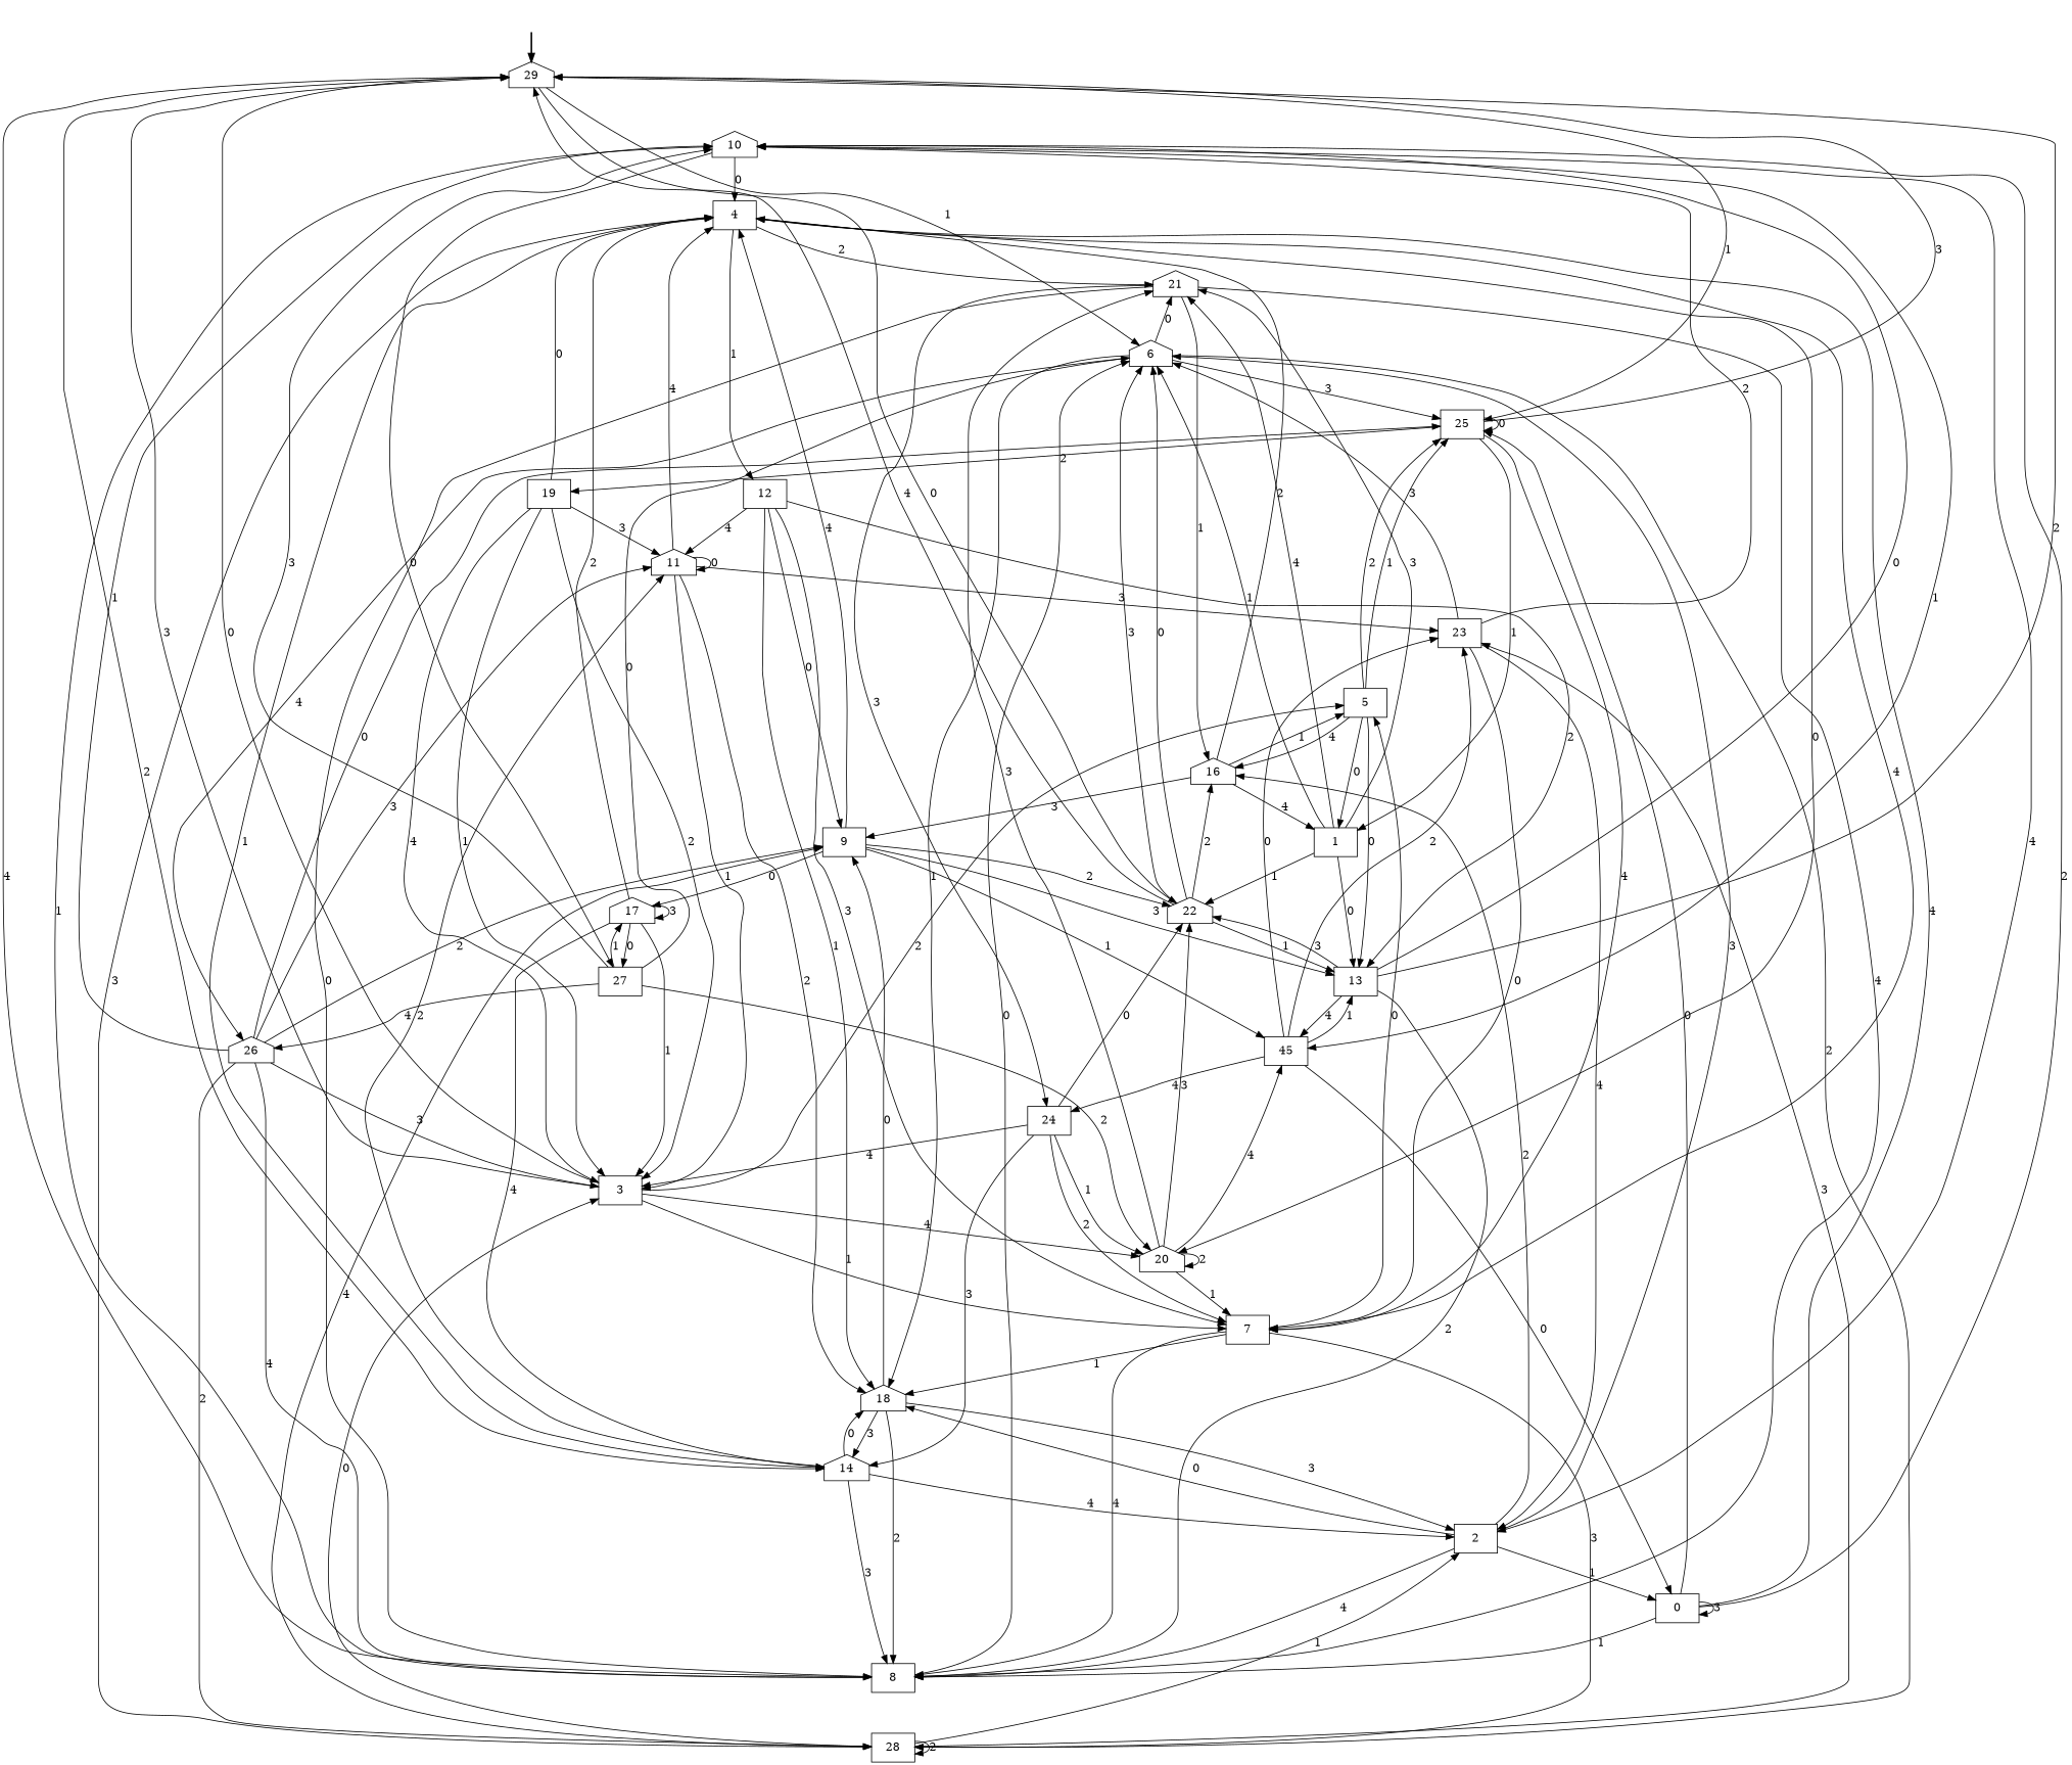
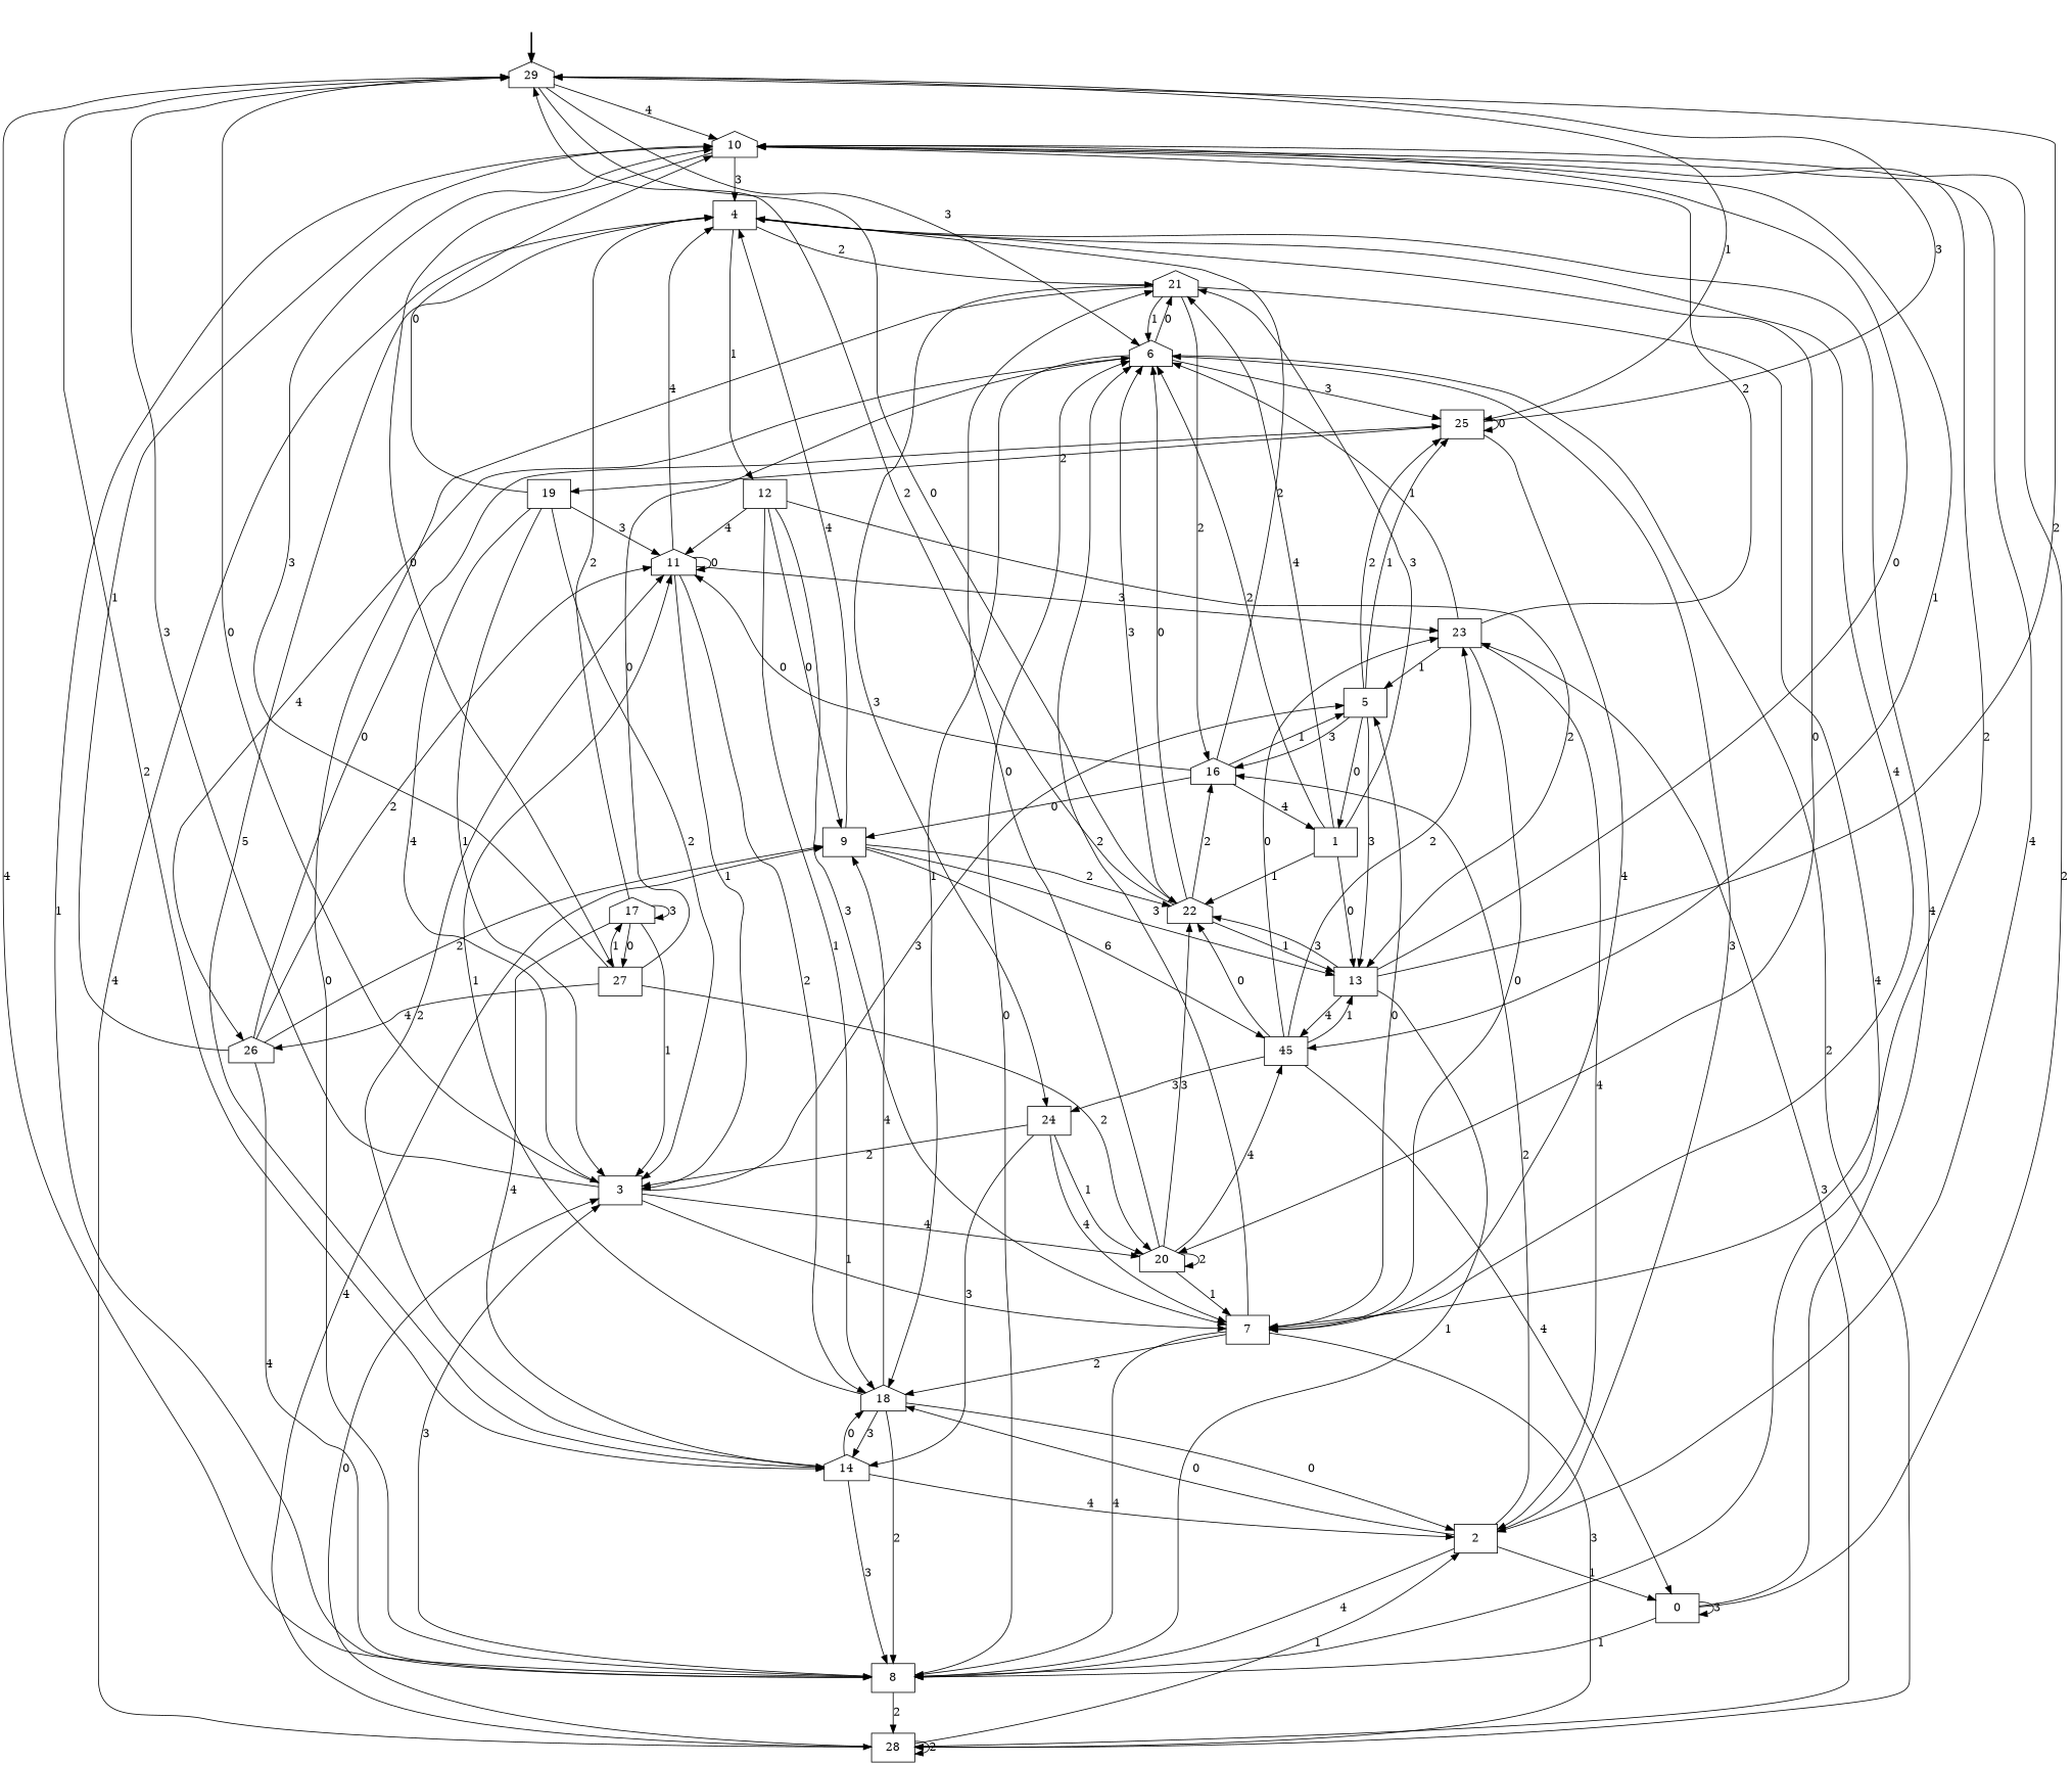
  digraph {
    node [shape=box]
    fake [style=invisible shape=""]
    29 [root=true shape=house]
    10 [shape=house]
    25
    6 [shape=house]
    22 [shape=house]
    14 [shape=house]
    0
    4
    8
    21 [shape=house]
    7
    20 [shape=house]
    12
    28
    3
    2
    n18 [label=45]
    27
    1
    19
    13
    18 [shape=house]
    26 [shape=house]
    16 [shape=house]
    24
    5
    9
    11 [shape=house]
    23
    17 [shape=house]
    fake -> 29 [style=bold]
+   29 -> 10 [label=4]
    29 -> 25 [label=1]
-   29 -> 6 [label=1]
+   29 -> 6 [label=3]
    29 -> 22 [label=0]
    29 -> 14 [label=2]
-   10 -> 4 [label=0]
+   10 -> 4 [label=3]
+   10 -> 7 [label=2]
    10 -> 2 [label=4]
    10 -> n18 [label=1]
    10 -> 27 [label=0]
    25 -> 29 [label=3]
    25 -> 25 [label=0]
    25 -> 7 [label=4]
-   25 -> 1 [label=1]
    25 -> 19 [label=2]
    6 -> 25 [label=3]
    6 -> 21 [label=0]
    6 -> 28 [label=2]
    6 -> 18 [label=1]
    6 -> 26 [label=4]
-   22 -> 29 [label=4]
+   22 -> 29 [label=2]
    22 -> 6 [label=3]
    22 -> 6 [label=0]
    22 -> 13 [label=1]
    22 -> 16 [label=2]
-   14 -> 4 [label=1]
+   14 -> 4 [label=5]
    14 -> 8 [label=3]
    14 -> 2 [label=4]
    14 -> 18 [label=0]
    14 -> 11 [label=2]
    0 -> 10 [label=2]
-   0 -> 25 [label=0]
    0 -> 0 [label=3]
    0 -> 4 [label=4]
    0 -> 8 [label=1]
    4 -> 21 [label=2]
    4 -> 7 [label=4]
    4 -> 20 [label=0]
    4 -> 12 [label=1]
-   4 -> 28 [label=3]
+   4 -> 28 [label=4]
    8 -> 29 [label=4]
    8 -> 10 [label=1]
    8 -> 6 [label=0]
-   26 -> 28 [label=2]
-   26 -> 3 [label=3]
+   8 -> 28 [label=2]
+   8 -> 3 [label=3]
+   21 -> 6 [label=1]
    21 -> 8 [label=0]
    21 -> 8 [label=4]
-   21 -> 16 [label=1]
+   21 -> 16 [label=2]
    21 -> 24 [label=3]
+   7 -> 6 [label=2]
    7 -> 8 [label=4]
    7 -> 28 [label=3]
-   7 -> 18 [label=1]
+   7 -> 18 [label=2]
    7 -> 5 [label=0]
    20 -> 22 [label=3]
-   20 -> 21 [label=3]
+   20 -> 21 [label=0]
    20 -> 7 [label=1]
    20 -> 20 [label=2]
    20 -> n18 [label=4]
    12 -> 7 [label=3]
    12 -> 13 [label=2]
    12 -> 18 [label=1]
    12 -> 9 [label=0]
    12 -> 11 [label=4]
    28 -> 28 [label=2]
    28 -> 3 [label=0]
    28 -> 2 [label=1]
    28 -> 9 [label=4]
    28 -> 23 [label=3]
    3 -> 29 [label=3]
    3 -> 29 [label=0]
    3 -> 7 [label=1]
    3 -> 20 [label=4]
-   3 -> 5 [label=2]
+   3 -> 5 [label=3]
    2 -> 6 [label=3]
    2 -> 0 [label=1]
    2 -> 8 [label=4]
    2 -> 18 [label=0]
    2 -> 16 [label=2]
-   n18 -> 0 [label=0]
+   n18 -> 0 [label=4]
    n18 -> 13 [label=1]
-   n18 -> 24 [label=4]
+   n18 -> 24 [label=3]
    n18 -> 23 [label=2]
    n18 -> 23 [label=0]
    27 -> 10 [label=3]
    27 -> 6 [label=0]
    27 -> 20 [label=2]
    27 -> 26 [label=4]
    27 -> 17 [label=1]
-   1 -> 6 [label=1]
+   1 -> 6 [label=2]
    1 -> 22 [label=1]
    1 -> 21 [label=3]
    1 -> 21 [label=4]
    1 -> 13 [label=0]
-   19 -> 4 [label=0]
+   19 -> 10 [label=0]
    19 -> 3 [label=2]
    19 -> 3 [label=4]
    19 -> 3 [label=1]
    19 -> 11 [label=3]
    13 -> 29 [label=2]
    13 -> 10 [label=0]
    13 -> 22 [label=3]
-   13 -> 8 [label=2]
+   13 -> 8 [label=1]
    13 -> n18 [label=4]
    18 -> 14 [label=3]
    18 -> 8 [label=2]
-   18 -> 2 [label=3]
-   18 -> 9 [label=0]
+   18 -> 2 [label=0]
+   18 -> 9 [label=4]
+   18 -> 11 [label=1]
    26 -> 10 [label=1]
    26 -> 25 [label=0]
    26 -> 8 [label=4]
    26 -> 9 [label=2]
-   26 -> 11 [label=3]
+   26 -> 11 [label=2]
    16 -> 4 [label=2]
    16 -> 1 [label=4]
    16 -> 5 [label=1]
-   16 -> 9 [label=3]
-   24 -> 22 [label=0]
+   16 -> 9 [label=0]
+   16 -> 11 [label=0]
+   n18 -> 22 [label=0]
    24 -> 14 [label=3]
-   24 -> 7 [label=2]
+   24 -> 7 [label=4]
    24 -> 20 [label=1]
-   24 -> 3 [label=4]
+   24 -> 3 [label=2]
    5 -> 25 [label=1]
    5 -> 25 [label=2]
    5 -> 1 [label=0]
-   5 -> 13 [label=0]
-   5 -> 16 [label=4]
+   5 -> 13 [label=3]
+   5 -> 16 [label=3]
    9 -> 22 [label=2]
    9 -> 4 [label=4]
-   9 -> n18 [label=1]
+   9 -> n18 [label=6]
    9 -> 13 [label=3]
-   9 -> 17 [label=0]
    11 -> 4 [label=4]
    11 -> 3 [label=1]
    11 -> 18 [label=2]
    11 -> 11 [label=0]
    11 -> 23 [label=3]
    23 -> 10 [label=2]
-   23 -> 6 [label=3]
+   23 -> 6 [label=1]
    23 -> 7 [label=0]
    23 -> 2 [label=4]
+   23 -> 5 [label=1]
    17 -> 14 [label=4]
    17 -> 4 [label=2]
    17 -> 3 [label=1]
    17 -> 27 [label=0]
    17 -> 17 [label=3]
  }
